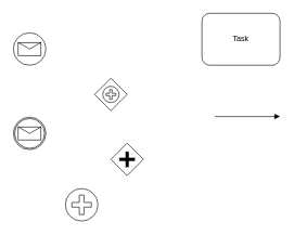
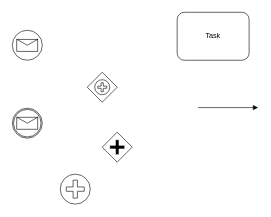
  <mxCell id="0" />
  <mxCell id="1" parent="0" />
  <mxCell id="2" value="" style="shape=mxgraph.bpmn.shape;html=1;verticalLabelPosition=bottom;labelBackgroundColor=#ffffff;verticalAlign=top;align=center;perimeter=ellipsePerimeter;outlineConnect=0;outline=standard;symbol=message;" vertex="1" parent="1"><mxGeometry x="20" y="50" width="50" height="50" as="geometry" /></mxCell>
  <mxCell id="3" value="" style="shape=mxgraph.bpmn.shape;html=1;verticalLabelPosition=bottom;labelBackgroundColor=#ffffff;verticalAlign=top;align=center;perimeter=ellipsePerimeter;outlineConnect=0;outline=catching;symbol=message;" vertex="1" parent="1"><mxGeometry x="20" y="180" width="50" height="50" as="geometry" /></mxCell>
  <mxCell id="4" value="" style="shape=mxgraph.bpmn.shape;html=1;verticalLabelPosition=bottom;labelBackgroundColor=#ffffff;verticalAlign=top;align=center;perimeter=rhombusPerimeter;background=gateway;outlineConnect=0;outline=standard;symbol=parallelMultiple;" vertex="1" parent="1"><mxGeometry x="145" y="120" width="50" height="50" as="geometry" /></mxCell>
  <mxCell id="5" value="" style="shape=mxgraph.bpmn.shape;html=1;verticalLabelPosition=bottom;labelBackgroundColor=#ffffff;verticalAlign=top;align=center;perimeter=rhombusPerimeter;background=gateway;outlineConnect=0;outline=none;symbol=parallelGw;" vertex="1" parent="1"><mxGeometry x="170" y="220" width="50" height="50" as="geometry" /></mxCell>
  <mxCell id="6" value="" style="shape=mxgraph.bpmn.shape;html=1;verticalLabelPosition=bottom;labelBackgroundColor=#ffffff;verticalAlign=top;align=center;perimeter=ellipsePerimeter;outlineConnect=0;outline=standard;symbol=parallelMultiple;" vertex="1" parent="1"><mxGeometry x="100" y="290" width="50" height="50" as="geometry" /></mxCell>
- <mxCell id="7" value="Task" style="shape=ext;rounded=1;html=1;whiteSpace=wrap;" vertex="1" parent="1"><mxGeometry x="310" y="20" width="120" height="80" as="geometry" /></mxCell>
+ <mxCell id="7" value="Task" style="shape=ext;rounded=1;html=1;whiteSpace=wrap;" vertex="1" parent="1"><mxGeometry x="295" y="20" width="120" height="80" as="geometry" /></mxCell>
  <mxCell id="8" value="" style="endArrow=block;endFill=1;endSize=6;html=1;" edge="1" parent="1"><mxGeometry width="100" relative="1" as="geometry"><mxPoint x="330" y="179" as="sourcePoint" /><mxPoint x="430" y="179" as="targetPoint" /></mxGeometry></mxCell>
